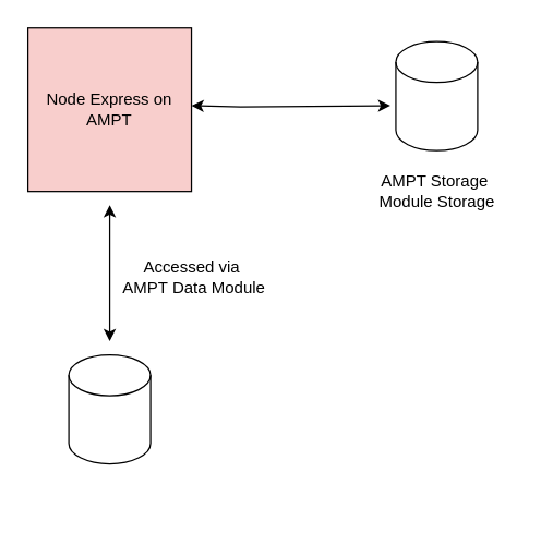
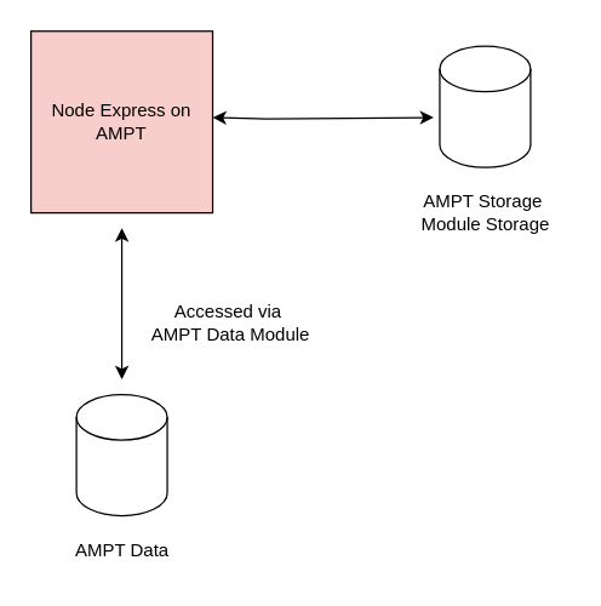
  <mxCell id="0" />
  <mxCell id="1" parent="0" />
  <mxCell id="2" value="Node Express on AMPT" style="whiteSpace=wrap;html=1;aspect=fixed;fillColor=#f8cecc;" vertex="1" parent="1"><mxGeometry x="20" y="20" width="120" height="120" as="geometry" /></mxCell>
  <mxCell id="3" value="" style="shape=cylinder3;whiteSpace=wrap;html=1;boundedLbl=1;backgroundOutline=1;size=15;" vertex="1" parent="1"><mxGeometry x="50" y="260" width="60" height="80" as="geometry" /></mxCell>
+ <mxCell id="4" value="AMPT Data" style="text;html=1;align=center;verticalAlign=middle;resizable=0;points=[];autosize=1;strokeColor=none;fillColor=none;" vertex="1" parent="1"><mxGeometry x="35" y="348" width="90" height="30" as="geometry" /></mxCell>
  <mxCell id="5" value="" style="endArrow=classic;startArrow=classic;html=1;rounded=0;" edge="1" parent="1"><mxGeometry width="50" height="50" relative="1" as="geometry"><mxPoint x="80" y="250" as="sourcePoint" /><mxPoint x="80" y="150" as="targetPoint" /></mxGeometry></mxCell>
- <mxCell id="6" value="Accessed via&lt;br&gt;&amp;nbsp;AMPT Data Module" style="text;html=1;align=center;verticalAlign=middle;resizable=0;points=[];autosize=1;strokeColor=none;fillColor=none;" vertex="1" parent="1"><mxGeometry x="75" y="183" width="130" height="40" as="geometry" /></mxCell>
+ <mxCell id="6" value="Accessed via&lt;br&gt;&amp;nbsp;AMPT Data Module" style="text;html=1;align=center;verticalAlign=middle;resizable=0;points=[];autosize=1;strokeColor=none;fillColor=none;" vertex="1" parent="1"><mxGeometry x="85" y="193" width="130" height="40" as="geometry" /></mxCell>
  <mxCell id="7" value="" style="shape=cylinder3;whiteSpace=wrap;html=1;boundedLbl=1;backgroundOutline=1;size=15;" vertex="1" parent="1"><mxGeometry x="290" y="30" width="60" height="80" as="geometry" /></mxCell>
  <mxCell id="8" value="AMPT Storage&amp;nbsp;&lt;br&gt;Module Storage" style="text;html=1;align=center;verticalAlign=middle;resizable=0;points=[];autosize=1;strokeColor=none;fillColor=none;" vertex="1" parent="1"><mxGeometry x="265" y="120" width="110" height="40" as="geometry" /></mxCell>
  <mxCell id="9" value="" style="endArrow=classic;startArrow=classic;html=1;rounded=0;" edge="1" parent="1"><mxGeometry width="50" height="50" relative="1" as="geometry"><mxPoint x="286" y="77" as="sourcePoint" /><mxPoint x="140" y="77" as="targetPoint" /><Array as="points"><mxPoint x="176" y="78" /></Array></mxGeometry></mxCell>
